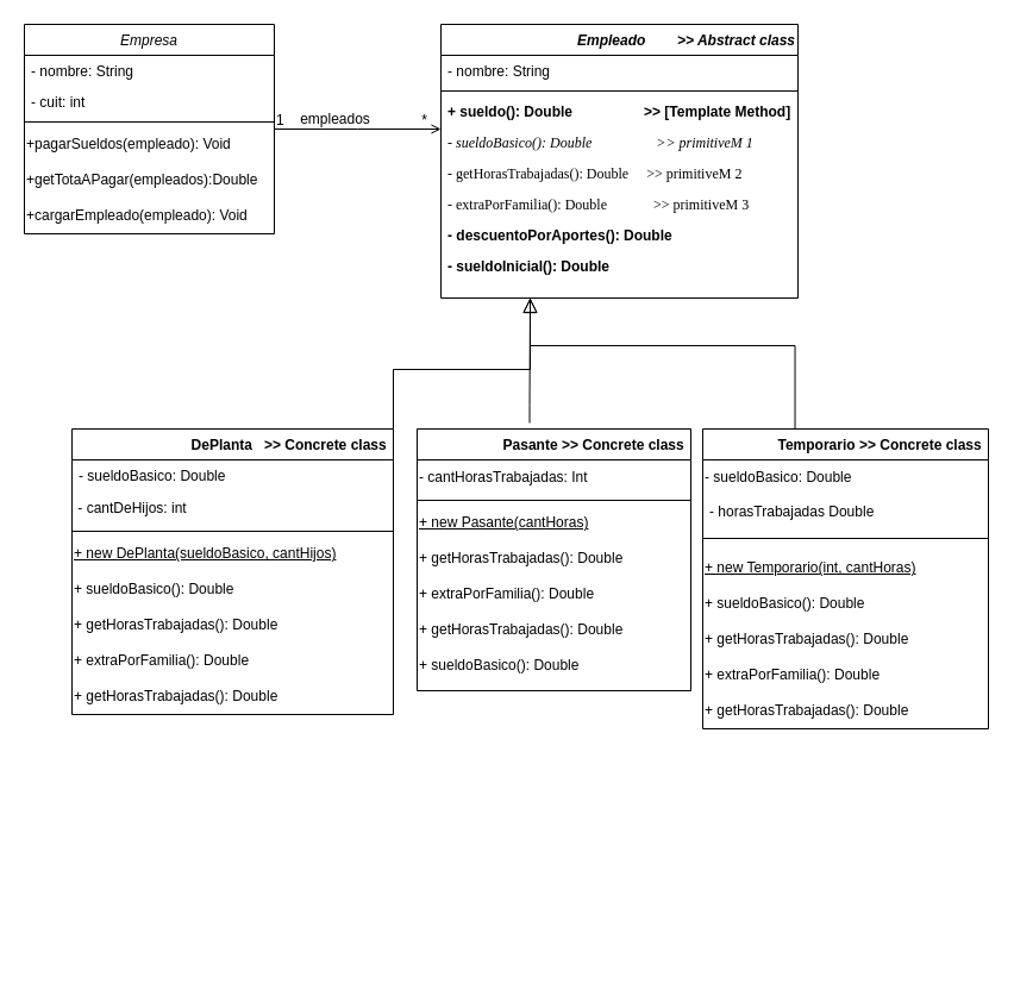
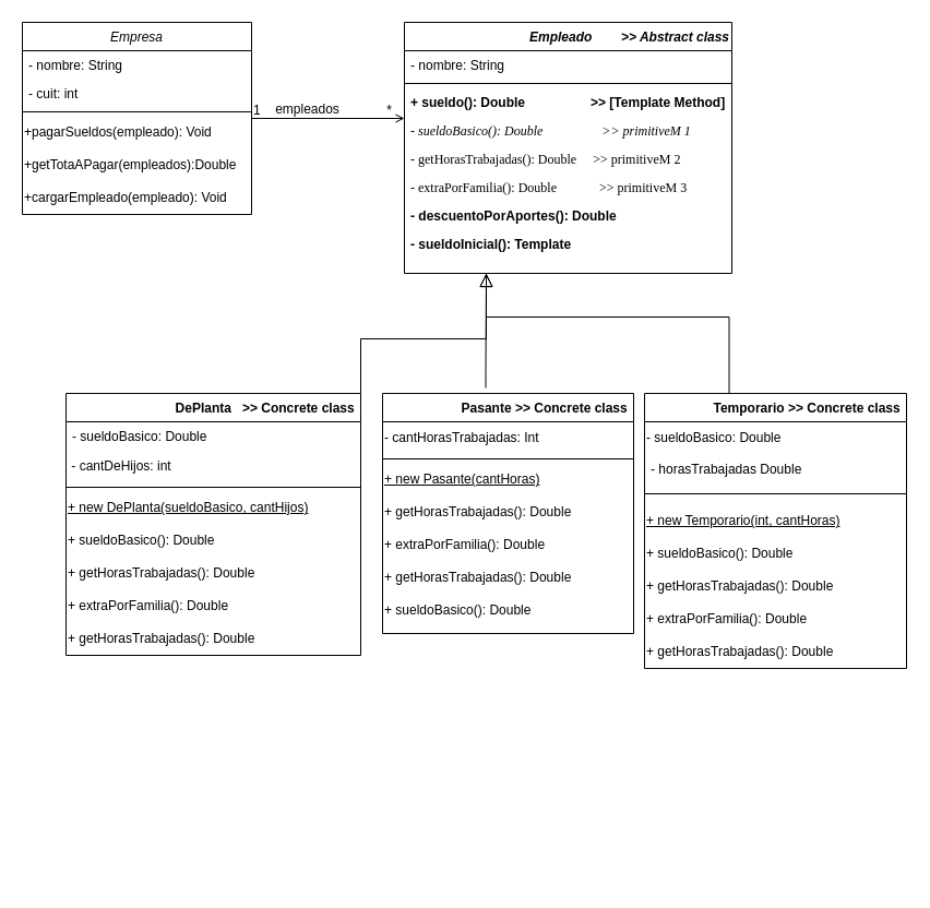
  <mxCell id="0" />
  <mxCell id="1" parent="0" />
  <mxCell id="2" value="Empresa" style="swimlane;fontStyle=2;align=center;verticalAlign=top;childLayout=stackLayout;horizontal=1;startSize=26;horizontalStack=0;resizeParent=1;resizeLast=0;collapsible=1;marginBottom=0;rounded=0;shadow=0;strokeWidth=1;" parent="1" vertex="1"><mxGeometry x="20" y="20" width="210" height="176" as="geometry"><mxRectangle x="170" y="40" width="160" height="26" as="alternateBounds" /></mxGeometry></mxCell>
  <mxCell id="3" value="- nombre: String" style="text;align=left;verticalAlign=top;spacingLeft=4;spacingRight=4;overflow=hidden;rotatable=0;points=[[0,0.5],[1,0.5]];portConstraint=eastwest;" parent="2" vertex="1"><mxGeometry y="26" width="210" height="26" as="geometry" /></mxCell>
  <mxCell id="4" value="- cuit: int" style="text;align=left;verticalAlign=top;spacingLeft=4;spacingRight=4;overflow=hidden;rotatable=0;points=[[0,0.5],[1,0.5]];portConstraint=eastwest;rounded=0;shadow=0;html=0;" parent="2" vertex="1"><mxGeometry y="52" width="210" height="26" as="geometry" /></mxCell>
  <mxCell id="5" value="" style="line;html=1;strokeWidth=1;align=left;verticalAlign=middle;spacingTop=-1;spacingLeft=3;spacingRight=3;rotatable=0;labelPosition=right;points=[];portConstraint=eastwest;" parent="2" vertex="1"><mxGeometry y="78" width="210" height="8" as="geometry" /></mxCell>
  <mxCell id="6" value="+pagarSueldos(empleado): Void" style="text;strokeColor=none;align=left;fillColor=none;html=1;verticalAlign=middle;whiteSpace=wrap;rounded=0;" parent="2" vertex="1"><mxGeometry y="86" width="210" height="30" as="geometry" /></mxCell>
  <mxCell id="7" value="+getTotaAPagar(empleados):Double" style="text;strokeColor=none;align=left;fillColor=none;html=1;verticalAlign=middle;whiteSpace=wrap;rounded=0;" vertex="1" parent="2"><mxGeometry y="116" width="210" height="30" as="geometry" /></mxCell>
  <mxCell id="8" value="+cargarEmpleado(empleado): Void" style="text;strokeColor=none;align=left;fillColor=none;html=1;verticalAlign=middle;whiteSpace=wrap;rounded=0;" vertex="1" parent="2"><mxGeometry y="146" width="210" height="30" as="geometry" /></mxCell>
  <mxCell id="9" value="DePlanta   &gt;&gt; Concrete class " style="swimlane;fontStyle=1;align=right;verticalAlign=top;childLayout=stackLayout;horizontal=1;startSize=26;horizontalStack=0;resizeParent=1;resizeLast=0;collapsible=1;marginBottom=0;rounded=0;shadow=0;strokeWidth=1;" parent="1" vertex="1"><mxGeometry x="60" y="360" width="270" height="240" as="geometry"><mxRectangle x="360" y="428" width="160" height="26" as="alternateBounds" /></mxGeometry></mxCell>
  <mxCell id="10" value="- sueldoBasico: Double" style="text;align=left;verticalAlign=top;spacingLeft=4;spacingRight=4;overflow=hidden;rotatable=0;points=[[0,0.5],[1,0.5]];portConstraint=eastwest;rounded=0;shadow=0;html=0;" parent="9" vertex="1"><mxGeometry y="26" width="270" height="26" as="geometry" /></mxCell>
  <mxCell id="11" value="&amp;nbsp;-&amp;nbsp;cantDeHijos: int" style="text;html=1;align=left;verticalAlign=middle;whiteSpace=wrap;rounded=0;" parent="9" vertex="1"><mxGeometry y="52" width="270" height="30" as="geometry" /></mxCell>
  <mxCell id="12" value="" style="line;html=1;strokeWidth=1;align=left;verticalAlign=middle;spacingTop=-1;spacingLeft=3;spacingRight=3;rotatable=0;labelPosition=right;points=[];portConstraint=eastwest;" parent="9" vertex="1"><mxGeometry y="82" width="270" height="8" as="geometry" /></mxCell>
  <mxCell id="13" value="+ new DePlanta(sueldoBasico, cantHijos)" style="text;strokeColor=none;align=left;fillColor=none;html=1;verticalAlign=middle;whiteSpace=wrap;rounded=0;fontStyle=4" vertex="1" parent="9"><mxGeometry y="90" width="270" height="30" as="geometry" /></mxCell>
  <mxCell id="14" value="+ sueldoBasico(): Double" style="text;strokeColor=none;align=left;fillColor=none;html=1;verticalAlign=middle;whiteSpace=wrap;rounded=0;" parent="9" vertex="1"><mxGeometry y="120" width="270" height="30" as="geometry" /></mxCell>
  <mxCell id="15" value="+ getHorasTrabajadas(): Double" style="text;strokeColor=none;align=left;fillColor=none;html=1;verticalAlign=middle;whiteSpace=wrap;rounded=0;" parent="9" vertex="1"><mxGeometry y="150" width="270" height="30" as="geometry" /></mxCell>
  <mxCell id="16" value="+ extraPorFamilia(): Double" style="text;strokeColor=none;align=left;fillColor=none;html=1;verticalAlign=middle;whiteSpace=wrap;rounded=0;" vertex="1" parent="9"><mxGeometry y="180" width="270" height="30" as="geometry" /></mxCell>
  <mxCell id="17" value="+ getHorasTrabajadas(): Double" style="text;strokeColor=none;align=left;fillColor=none;html=1;verticalAlign=middle;whiteSpace=wrap;rounded=0;" vertex="1" parent="9"><mxGeometry y="210" width="270" height="30" as="geometry" /></mxCell>
  <mxCell id="18" value="" style="endArrow=block;endSize=10;endFill=0;shadow=0;strokeWidth=1;rounded=0;curved=0;edgeStyle=elbowEdgeStyle;elbow=vertical;entryX=0.25;entryY=1;entryDx=0;entryDy=0;" parent="1" source="9" target="29" edge="1"><mxGeometry width="160" relative="1" as="geometry"><mxPoint x="490" y="281" as="sourcePoint" /><mxPoint x="566" y="240" as="targetPoint" /><Array as="points"><mxPoint x="330" y="310" /></Array></mxGeometry></mxCell>
  <mxCell id="19" value="Temporario &gt;&gt; Concrete class " style="swimlane;fontStyle=1;align=right;verticalAlign=top;childLayout=stackLayout;horizontal=1;startSize=26;horizontalStack=0;resizeParent=1;resizeLast=0;collapsible=1;marginBottom=0;rounded=0;shadow=0;strokeWidth=1;" parent="1" vertex="1"><mxGeometry x="590" y="360" width="240" height="252" as="geometry"><mxRectangle x="340" y="380" width="170" height="26" as="alternateBounds" /></mxGeometry></mxCell>
  <mxCell id="20" value="- sueldoBasico: Double" style="text;html=1;align=left;verticalAlign=middle;whiteSpace=wrap;rounded=0;" parent="19" vertex="1"><mxGeometry y="26" width="240" height="30" as="geometry" /></mxCell>
  <mxCell id="21" value="- horasTrabajadas Double" style="text;align=left;verticalAlign=top;spacingLeft=4;spacingRight=4;overflow=hidden;rotatable=0;points=[[0,0.5],[1,0.5]];portConstraint=eastwest;" parent="19" vertex="1"><mxGeometry y="56" width="240" height="26" as="geometry" /></mxCell>
  <mxCell id="22" value="" style="line;html=1;strokeWidth=1;align=left;verticalAlign=middle;spacingTop=-1;spacingLeft=3;spacingRight=3;rotatable=0;labelPosition=right;points=[];portConstraint=eastwest;" parent="19" vertex="1"><mxGeometry y="82" width="240" height="20" as="geometry" /></mxCell>
  <mxCell id="23" value="+ new Temporario(int, cantHoras)" style="text;strokeColor=none;align=left;fillColor=none;html=1;verticalAlign=middle;whiteSpace=wrap;rounded=0;fontStyle=4" vertex="1" parent="19"><mxGeometry y="102" width="240" height="30" as="geometry" /></mxCell>
  <mxCell id="24" value="+ sueldoBasico(): Double" style="text;strokeColor=none;align=left;fillColor=none;html=1;verticalAlign=middle;whiteSpace=wrap;rounded=0;" vertex="1" parent="19"><mxGeometry y="132" width="240" height="30" as="geometry" /></mxCell>
  <mxCell id="25" value="+ getHorasTrabajadas(): Double" style="text;strokeColor=none;align=left;fillColor=none;html=1;verticalAlign=middle;whiteSpace=wrap;rounded=0;" vertex="1" parent="19"><mxGeometry y="162" width="240" height="30" as="geometry" /></mxCell>
  <mxCell id="26" value="+ extraPorFamilia(): Double" style="text;strokeColor=none;align=left;fillColor=none;html=1;verticalAlign=middle;whiteSpace=wrap;rounded=0;" vertex="1" parent="19"><mxGeometry y="192" width="240" height="30" as="geometry" /></mxCell>
  <mxCell id="27" value="+ getHorasTrabajadas(): Double" style="text;strokeColor=none;align=left;fillColor=none;html=1;verticalAlign=middle;whiteSpace=wrap;rounded=0;" vertex="1" parent="19"><mxGeometry y="222" width="240" height="30" as="geometry" /></mxCell>
  <mxCell id="28" value="" style="endArrow=none;endSize=10;endFill=0;shadow=0;strokeWidth=1;rounded=0;curved=0;edgeStyle=elbowEdgeStyle;elbow=vertical;entryX=0.25;entryY=1;entryDx=0;entryDy=0;exitX=0.323;exitY=0;exitDx=0;exitDy=0;exitPerimeter=0;" parent="1" source="19" target="29" edge="1"><mxGeometry width="160" relative="1" as="geometry"><mxPoint x="500" y="451" as="sourcePoint" /><mxPoint x="610" y="240" as="targetPoint" /><Array as="points"><mxPoint x="510" y="290" /><mxPoint x="610" y="280" /><mxPoint x="610" y="580" /></Array></mxGeometry></mxCell>
  <mxCell id="29" value="Empleado        &gt;&gt; Abstract class" style="swimlane;fontStyle=3;align=right;verticalAlign=top;childLayout=stackLayout;horizontal=1;startSize=26;horizontalStack=0;resizeParent=1;resizeLast=0;collapsible=1;marginBottom=0;rounded=0;shadow=0;strokeWidth=1;" parent="1" vertex="1"><mxGeometry x="370" y="20" width="300" height="230" as="geometry"><mxRectangle x="550" y="140" width="160" height="26" as="alternateBounds" /></mxGeometry></mxCell>
  <mxCell id="30" value="- nombre: String" style="text;align=left;verticalAlign=top;spacingLeft=4;spacingRight=4;overflow=hidden;rotatable=0;points=[[0,0.5],[1,0.5]];portConstraint=eastwest;" parent="29" vertex="1"><mxGeometry y="26" width="300" height="26" as="geometry" /></mxCell>
  <mxCell id="31" value="" style="line;html=1;strokeWidth=1;align=left;verticalAlign=middle;spacingTop=-1;spacingLeft=3;spacingRight=3;rotatable=0;labelPosition=right;points=[];portConstraint=eastwest;" parent="29" vertex="1"><mxGeometry y="52" width="300" height="8" as="geometry" /></mxCell>
  <mxCell id="32" value="+ sueldo(): Double                  &gt;&gt; [Template Method]" style="text;align=left;verticalAlign=top;spacingLeft=4;spacingRight=4;overflow=hidden;rotatable=0;points=[[0,0.5],[1,0.5]];portConstraint=eastwest;fontStyle=1" parent="29" vertex="1"><mxGeometry y="60" width="300" height="26" as="geometry" /></mxCell>
  <mxCell id="33" value="- sueldoBasico(): Double                  &gt;&gt; primitiveM 1 " style="text;align=left;verticalAlign=top;spacingLeft=4;spacingRight=4;overflow=hidden;rotatable=0;points=[[0,0.5],[1,0.5]];portConstraint=eastwest;fontStyle=2;fontFamily=Georgia;fontSize=12;" parent="29" vertex="1"><mxGeometry y="86" width="300" height="26" as="geometry" /></mxCell>
  <mxCell id="34" value="- getHorasTrabajadas(): Double     &gt;&gt; primitiveM 2 &#10;&#10;" style="text;align=left;verticalAlign=top;spacingLeft=4;spacingRight=4;overflow=hidden;rotatable=0;points=[[0,0.5],[1,0.5]];portConstraint=eastwest;fontFamily=Georgia;" vertex="1" parent="29"><mxGeometry y="112" width="300" height="26" as="geometry" /></mxCell>
  <mxCell id="35" value="- extraPorFamilia(): Double             &gt;&gt; primitiveM 3" style="text;align=left;verticalAlign=top;spacingLeft=4;spacingRight=4;overflow=hidden;rotatable=0;points=[[0,0.5],[1,0.5]];portConstraint=eastwest;fontFamily=Georgia;" vertex="1" parent="29"><mxGeometry y="138" width="300" height="26" as="geometry" /></mxCell>
  <mxCell id="36" value="- descuentoPorAportes(): Double  " style="text;align=left;verticalAlign=top;spacingLeft=4;spacingRight=4;overflow=hidden;rotatable=0;points=[[0,0.5],[1,0.5]];portConstraint=eastwest;fontStyle=1" vertex="1" parent="29"><mxGeometry y="164" width="300" height="26" as="geometry" /></mxCell>
- <mxCell id="37" value="- sueldoInicial(): Double" style="text;align=left;verticalAlign=top;spacingLeft=4;spacingRight=4;overflow=hidden;rotatable=0;points=[[0,0.5],[1,0.5]];portConstraint=eastwest;fontStyle=1" vertex="1" parent="29"><mxGeometry y="190" width="300" height="26" as="geometry" /></mxCell>
+ <mxCell id="37" value="- sueldoInicial(): Template" style="text;align=left;verticalAlign=top;spacingLeft=4;spacingRight=4;overflow=hidden;rotatable=0;points=[[0,0.5],[1,0.5]];portConstraint=eastwest;fontStyle=1" vertex="1" parent="29"><mxGeometry y="190" width="300" height="26" as="geometry" /></mxCell>
  <mxCell id="38" value="" style="endArrow=open;shadow=0;strokeWidth=1;rounded=0;curved=0;endFill=1;edgeStyle=elbowEdgeStyle;elbow=vertical;" parent="1" source="2" target="29" edge="1"><mxGeometry x="0.5" y="41" relative="1" as="geometry"><mxPoint x="390" y="192" as="sourcePoint" /><mxPoint x="550" y="192" as="targetPoint" /><mxPoint x="-40" y="32" as="offset" /></mxGeometry></mxCell>
  <mxCell id="39" value="1" style="resizable=0;align=left;verticalAlign=bottom;labelBackgroundColor=none;fontSize=12;" parent="38" connectable="0" vertex="1"><mxGeometry x="-1" relative="1" as="geometry"><mxPoint y="1" as="offset" /></mxGeometry></mxCell>
  <mxCell id="40" value="*" style="resizable=0;align=right;verticalAlign=bottom;labelBackgroundColor=none;fontSize=12;" parent="38" connectable="0" vertex="1"><mxGeometry x="1" relative="1" as="geometry"><mxPoint x="-10" y="1" as="offset" /></mxGeometry></mxCell>
  <mxCell id="41" value="empleados" style="text;html=1;resizable=0;points=[];;align=center;verticalAlign=middle;labelBackgroundColor=none;rounded=0;shadow=0;strokeWidth=1;fontSize=12;" parent="38" vertex="1" connectable="0"><mxGeometry x="0.5" y="49" relative="1" as="geometry"><mxPoint x="-55" y="40" as="offset" /></mxGeometry></mxCell>
  <mxCell id="42" value="Pasante &gt;&gt; Concrete class " style="swimlane;fontStyle=1;align=right;verticalAlign=top;childLayout=stackLayout;horizontal=1;startSize=26;horizontalStack=0;resizeParent=1;resizeLast=0;collapsible=1;marginBottom=0;rounded=0;shadow=0;strokeWidth=1;" parent="1" vertex="1"><mxGeometry x="350" y="360" width="230" height="220" as="geometry"><mxRectangle x="130" y="380" width="160" height="26" as="alternateBounds" /></mxGeometry></mxCell>
  <mxCell id="43" value="- cantHorasTrabajadas: Int" style="text;strokeColor=none;align=left;fillColor=none;html=1;verticalAlign=middle;whiteSpace=wrap;rounded=0;" parent="42" vertex="1"><mxGeometry y="26" width="230" height="30" as="geometry" /></mxCell>
  <mxCell id="44" value="" style="line;html=1;strokeWidth=1;align=left;verticalAlign=middle;spacingTop=-1;spacingLeft=3;spacingRight=3;rotatable=0;labelPosition=right;points=[];portConstraint=eastwest;" parent="42" vertex="1"><mxGeometry y="56" width="230" height="8" as="geometry" /></mxCell>
  <mxCell id="45" value="+ new Pasante(cantHoras)" style="text;strokeColor=none;align=left;fillColor=none;html=1;verticalAlign=middle;whiteSpace=wrap;rounded=0;fontStyle=4" vertex="1" parent="42"><mxGeometry y="64" width="230" height="30" as="geometry" /></mxCell>
  <mxCell id="46" value="+ getHorasTrabajadas(): Double" style="text;strokeColor=none;align=left;fillColor=none;html=1;verticalAlign=middle;whiteSpace=wrap;rounded=0;" vertex="1" parent="42"><mxGeometry y="94" width="230" height="30" as="geometry" /></mxCell>
  <mxCell id="47" value="+ extraPorFamilia(): Double" style="text;strokeColor=none;align=left;fillColor=none;html=1;verticalAlign=middle;whiteSpace=wrap;rounded=0;" vertex="1" parent="42"><mxGeometry y="124" width="230" height="30" as="geometry" /></mxCell>
  <mxCell id="48" value="+ getHorasTrabajadas(): Double" style="text;strokeColor=none;align=left;fillColor=none;html=1;verticalAlign=middle;whiteSpace=wrap;rounded=0;" vertex="1" parent="42"><mxGeometry y="154" width="230" height="30" as="geometry" /></mxCell>
  <mxCell id="49" value="+ sueldoBasico(): Double" style="text;strokeColor=none;align=left;fillColor=none;html=1;verticalAlign=middle;whiteSpace=wrap;rounded=0;" vertex="1" parent="42"><mxGeometry y="184" width="230" height="30" as="geometry" /></mxCell>
  <mxCell id="50" value="" style="endArrow=block;endSize=10;endFill=0;shadow=0;strokeWidth=1;rounded=0;curved=0;edgeStyle=elbowEdgeStyle;elbow=vertical;entryX=0.25;entryY=1;entryDx=0;entryDy=0;exitX=0.411;exitY=-0.023;exitDx=0;exitDy=0;exitPerimeter=0;" edge="1" parent="1" source="42" target="29"><mxGeometry width="160" relative="1" as="geometry"><mxPoint x="445" y="650" as="sourcePoint" /><mxPoint x="475" y="480" as="targetPoint" /><Array as="points"><mxPoint x="440" y="340" /><mxPoint x="445" y="340" /><mxPoint x="450" y="510" /><mxPoint x="450" y="400" /><mxPoint x="450" y="340" /><mxPoint x="470" y="290" /><mxPoint x="565" y="510" /><mxPoint x="565" y="810" /></Array></mxGeometry></mxCell>
